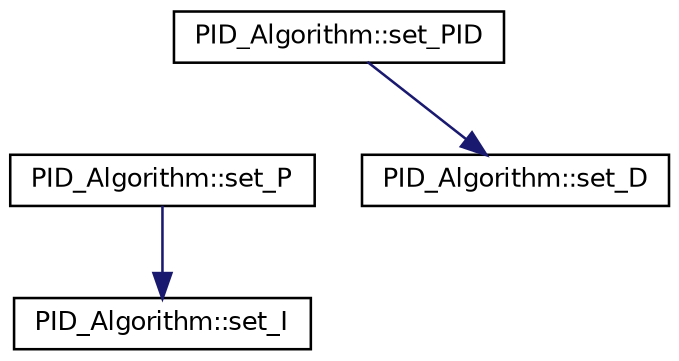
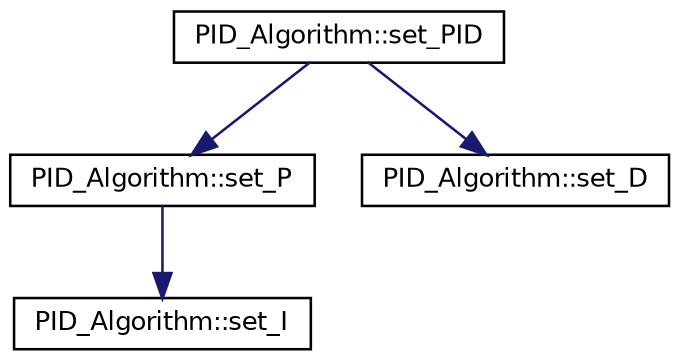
  digraph {
    fontname="DejaVu Sans"
    rankdir=TB
    node [color=black fillcolor=white fontname="DejaVu Sans" fontsize=10 shape=record style=filled]
    edge [color=midnightblue fontname="DejaVu Sans" fontsize=10 labelfontname=Helvetica labelfontsize=10 style=solid]
    n1 [height=0.2 label="PID_Algorithm::set_PID" width=0.4]
    n2 [height=0.2 label="PID_Algorithm::set_P" width=0.4]
    n3 [height=0.2 label="PID_Algorithm::set_D" width=0.4]
    n4 [height=0.2 label="PID_Algorithm::set_I" width=0.4]
+   n1 -> n2
    n1 -> n3
    n2 -> n4
  }
